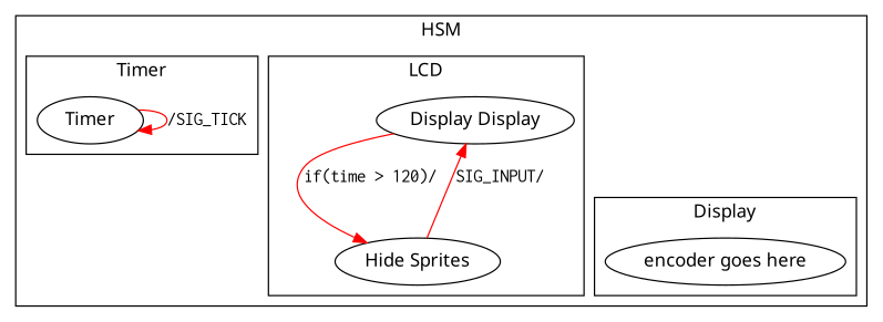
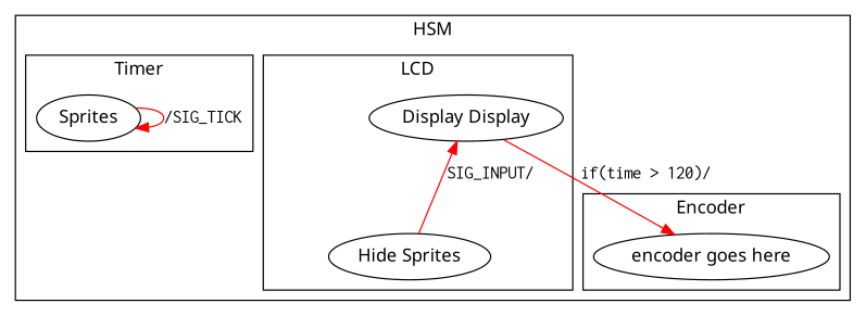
  digraph {
    fontname="Input Mono"
    node [fontname="Input Mono"]
    edge [color=red fontname=Courier]
    n1 [label="Display Display"]
    "Hide Sprites"
    "encoder goes here"
-   Timer
+   Timer [label=Sprites]
    subgraph cluster_1 {
      label=HSM
      subgraph cluster_2 {
        label=LCD
        n1
        "Hide Sprites"
      }
      subgraph cluster_3 {
-       label=Display
+       label=Encoder
        "encoder goes here"
      }
      subgraph cluster_4 {
        label=Timer
        Timer
      }
    }
-   n1 -> "Hide Sprites" [label="if(time > 120)/ "]
+   n1 -> "encoder goes here" [label="if(time > 120)/ "]
    "Hide Sprites" -> n1 [label="SIG_INPUT/ "]
    Timer -> Timer [label="/SIG_TICK"]
  }
